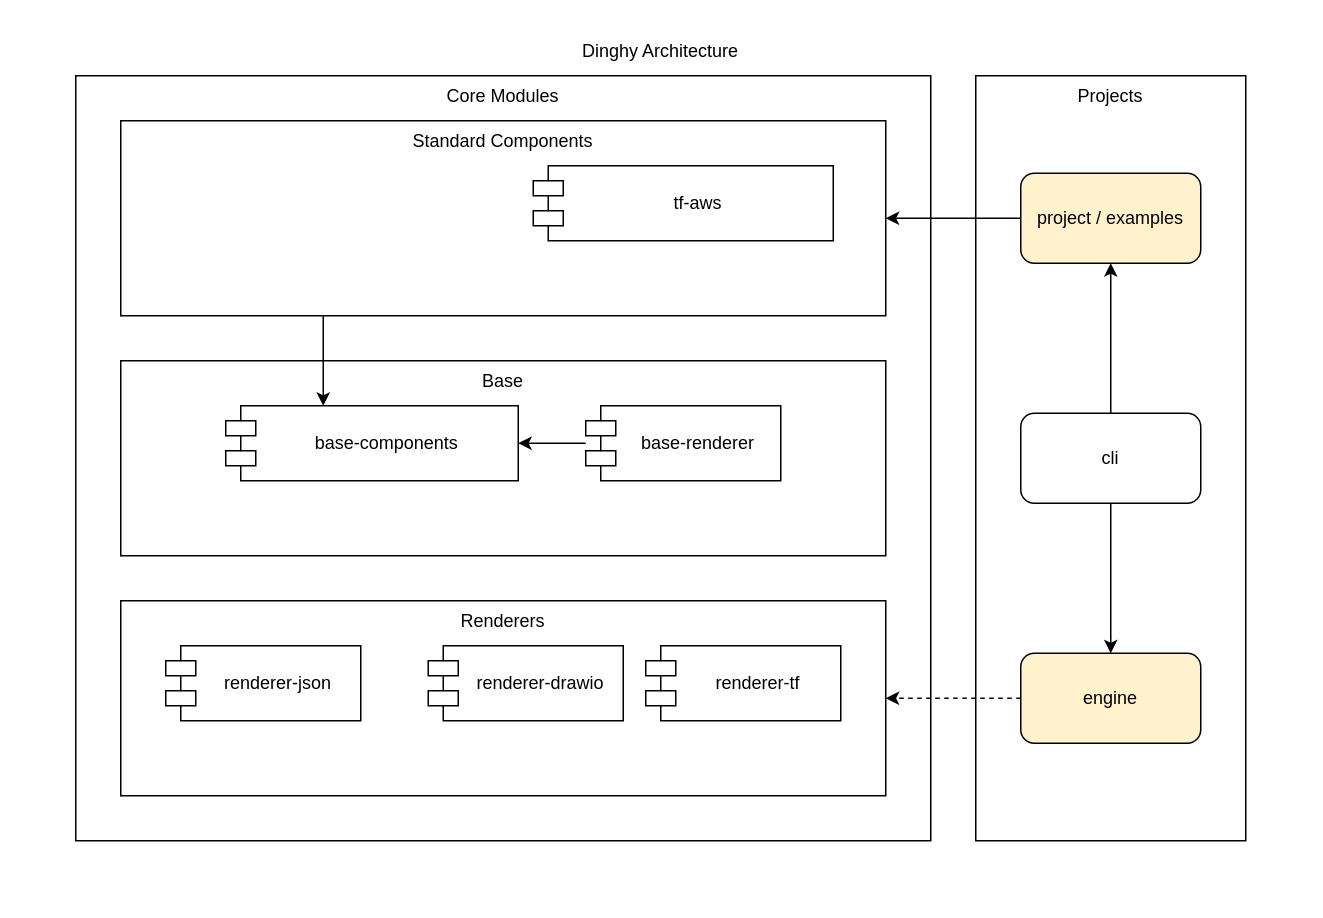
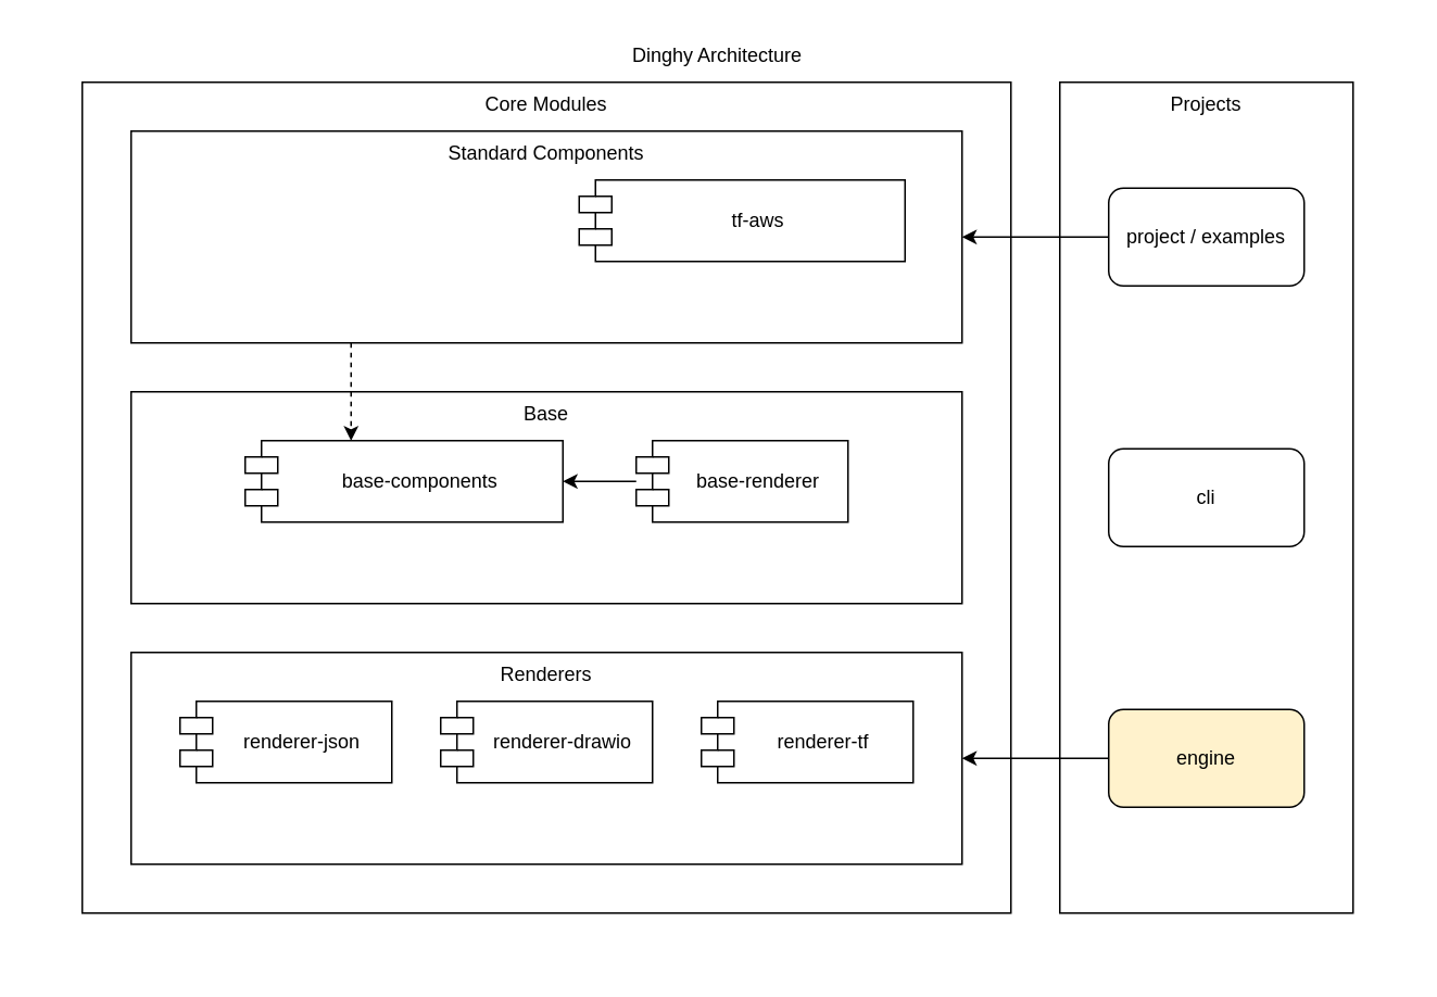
  <mxCell id="0" />
  <mxCell id="1" parent="0" />
  <mxCell style="verticalAlign=top;aspect=fixed;align=center;spacingLeft=5;spacingRight=5;spacingBottom=5;strokeColor=none;" id="2" parent="1" value="Dinghy Architecture" vertex="1"><mxGeometry as="geometry" width="840" height="570" x="20" y="20" /></mxCell>
  <mxCell style="verticalAlign=top;aspect=fixed;align=center;spacingLeft=5;spacingRight=5;spacingBottom=5;" id="3" parent="2" value="Core Modules" vertex="1"><mxGeometry as="geometry" width="570" height="510" x="30" y="30" /></mxCell>
  <mxCell style="verticalAlign=top;aspect=fixed;align=center;spacingLeft=5;spacingRight=5;spacingBottom=5;" id="4" parent="3" value="Standard Components" vertex="1"><mxGeometry as="geometry" width="510" height="130" x="30" y="30" /></mxCell>
  <mxCell style="rounded=1;whiteSpace=wrap;verticalAlign=middle;align=center;shape=module;spacingLeft=20;html=1;" id="5" parent="4" value="tf-aws" vertex="1"><mxGeometry width="200" height="50" as="geometry" x="275" y="30" /></mxCell>
  <mxCell style="verticalAlign=top;aspect=fixed;align=center;spacingLeft=5;spacingRight=5;spacingBottom=5;" id="6" parent="3" value="Base" vertex="1"><mxGeometry as="geometry" width="510" height="130" x="30" y="190" /></mxCell>
  <mxCell style="rounded=1;whiteSpace=wrap;verticalAlign=middle;align=center;shape=module;spacingLeft=20;html=1;" id="7" parent="6" value="base-components" vertex="1"><mxGeometry x="70" y="30" width="195" height="50" as="geometry" /></mxCell>
  <mxCell style="rounded=1;whiteSpace=wrap;verticalAlign=middle;align=center;shape=module;spacingLeft=20;html=1;" id="8" parent="6" value="base-renderer" vertex="1"><mxGeometry width="130" height="50" as="geometry" x="310" y="30" /></mxCell>
  <mxCell style="verticalAlign=top;aspect=fixed;align=center;spacingLeft=5;spacingRight=5;spacingBottom=5;" id="9" parent="3" value="Renderers" vertex="1"><mxGeometry as="geometry" width="510" height="130" x="30" y="350" /></mxCell>
  <mxCell style="rounded=1;whiteSpace=wrap;verticalAlign=middle;align=center;shape=module;spacingLeft=20;html=1;" id="10" parent="9" value="renderer-json" vertex="1"><mxGeometry width="130" height="50" as="geometry" x="30" y="30" /></mxCell>
- <mxCell style="rounded=1;whiteSpace=wrap;verticalAlign=middle;align=center;shape=module;spacingLeft=20;html=1;" id="11" parent="9" value="renderer-drawio" vertex="1"><mxGeometry x="205" y="30" width="130" height="50" as="geometry" /></mxCell>
+ <mxCell style="rounded=1;whiteSpace=wrap;verticalAlign=middle;align=center;shape=module;spacingLeft=20;html=1;" id="11" parent="9" value="renderer-drawio" vertex="1"><mxGeometry width="130" height="50" as="geometry" x="190" y="30" /></mxCell>
  <mxCell style="rounded=1;whiteSpace=wrap;verticalAlign=middle;align=center;shape=module;spacingLeft=20;html=1;" id="12" parent="9" value="renderer-tf" vertex="1"><mxGeometry width="130" height="50" as="geometry" x="350" y="30" /></mxCell>
  <mxCell style="verticalAlign=top;aspect=fixed;align=center;spacingLeft=5;spacingRight=5;spacingBottom=5;" id="13" parent="2" value="Projects" vertex="1"><mxGeometry as="geometry" width="180" height="510" x="630" y="30" /></mxCell>
- <mxCell style="rounded=1;whiteSpace=wrap;verticalAlign=middle;align=center;fillColor=#fff2cc;" id="14" parent="13" value="project / examples" vertex="1"><mxGeometry width="120" height="60" as="geometry" x="30" y="65" /></mxCell>
+ <mxCell style="rounded=1;whiteSpace=wrap;verticalAlign=middle;align=center;" id="14" parent="13" value="project / examples" vertex="1"><mxGeometry width="120" height="60" as="geometry" x="30" y="65" /></mxCell>
  <mxCell style="rounded=1;whiteSpace=wrap;verticalAlign=middle;align=center;" id="15" parent="13" value="cli" vertex="1"><mxGeometry width="120" height="60" as="geometry" x="30" y="225" /></mxCell>
  <mxCell style="rounded=1;whiteSpace=wrap;verticalAlign=middle;align=center;fillColor=#fff2cc;" id="16" parent="13" value="engine" vertex="1"><mxGeometry width="120" height="60" as="geometry" x="30" y="385" /></mxCell>
- <mxCell id="17" source="4" target="7" parent="1" edge="1" style="edgeStyle=orthogonalEdgeStyle;"><mxGeometry relative="1" as="geometry"><Array as="points"><mxPoint x="215" y="240" /><mxPoint x="215" y="240" /></Array></mxGeometry></mxCell>
+ <mxCell id="17" source="4" target="7" parent="1" edge="1" style="edgeStyle=orthogonalEdgeStyle;dashed=1;"><mxGeometry relative="1" as="geometry"><Array as="points"><mxPoint x="215" y="240" /><mxPoint x="215" y="240" /></Array></mxGeometry></mxCell>
  <mxCell id="18" source="8" target="7" parent="1" edge="1" style="edgeStyle=orthogonalEdgeStyle;"><mxGeometry relative="1" as="geometry"><Array as="points"><mxPoint x="335" y="295" /><mxPoint x="335" y="295" /></Array></mxGeometry></mxCell>
  <mxCell id="19" source="14" target="4" parent="1" edge="1" style="edgeStyle=orthogonalEdgeStyle;"><mxGeometry relative="1" as="geometry"><Array as="points"><mxPoint x="635" y="145" /><mxPoint x="635" y="145" /></Array></mxGeometry></mxCell>
- <mxCell id="20" source="15" target="14" parent="1" edge="1" style="edgeStyle=orthogonalEdgeStyle;"><mxGeometry relative="1" as="geometry"><Array as="points"><mxPoint x="740" y="225" /><mxPoint x="740" y="225" /></Array></mxGeometry></mxCell>
- <mxCell id="21" source="16" target="9" parent="1" edge="1" style="edgeStyle=orthogonalEdgeStyle;dashed=1;"><mxGeometry relative="1" as="geometry"><Array as="points"><mxPoint x="635" y="465" /><mxPoint x="635" y="465" /></Array></mxGeometry></mxCell>
- <mxCell id="22" source="15" target="16" parent="1" edge="1" style="edgeStyle=orthogonalEdgeStyle;"><mxGeometry relative="1" as="geometry"><Array as="points"><mxPoint x="740" y="385" /><mxPoint x="740" y="385" /></Array></mxGeometry></mxCell>
+ <mxCell id="21" source="16" target="9" parent="1" edge="1" style="edgeStyle=orthogonalEdgeStyle;"><mxGeometry relative="1" as="geometry"><Array as="points"><mxPoint x="635" y="465" /><mxPoint x="635" y="465" /></Array></mxGeometry></mxCell>
